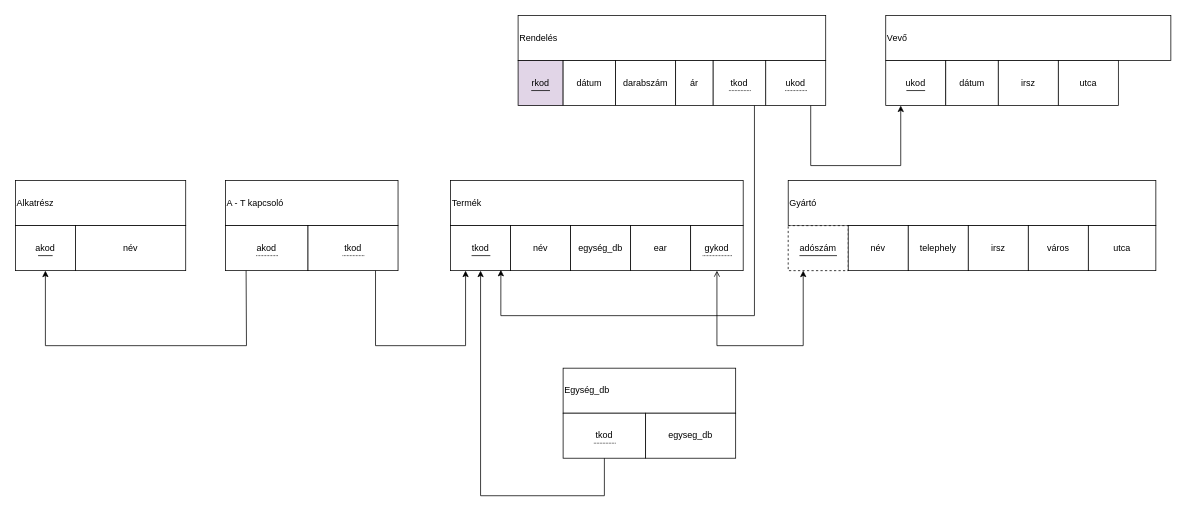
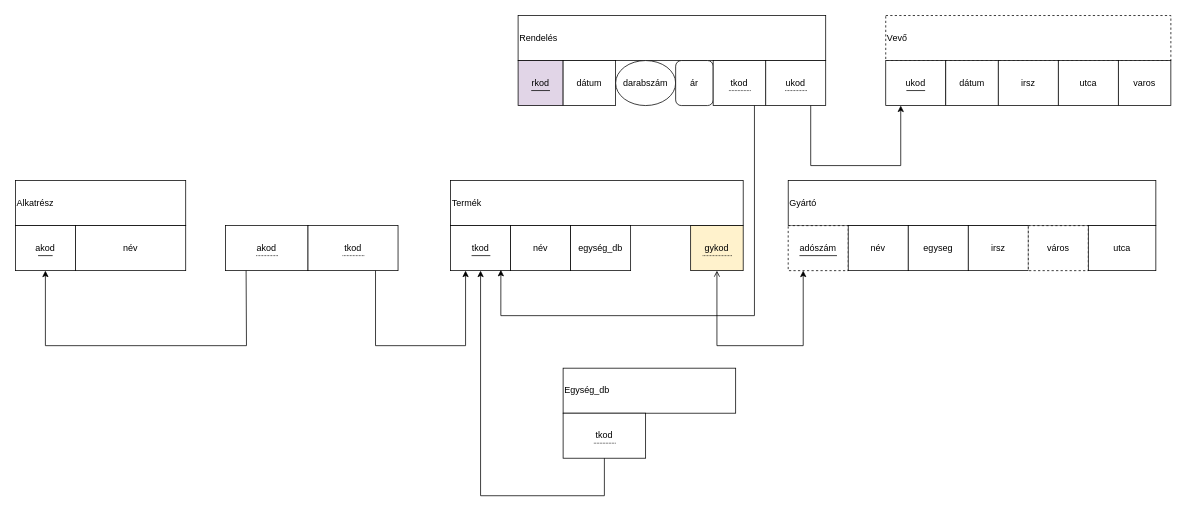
  <mxCell id="0" />
  <mxCell id="1" parent="0" />
  <mxCell id="2" value="" style="group" parent="1" vertex="1" connectable="0"><mxGeometry x="690" y="20" width="410" height="120" as="geometry" /></mxCell>
  <mxCell id="3" value="Rendelés" style="rounded=0;whiteSpace=wrap;html=1;align=left;" parent="2" vertex="1"><mxGeometry width="410" height="60" as="geometry" /></mxCell>
  <mxCell id="4" value="rkod" style="rounded=0;whiteSpace=wrap;html=1;fillColor=#e1d5e7;" parent="2" vertex="1"><mxGeometry y="60" width="60" height="60" as="geometry" /></mxCell>
  <mxCell id="5" value="dátum" style="rounded=0;whiteSpace=wrap;html=1;" parent="2" vertex="1"><mxGeometry x="60" y="60" width="70" height="60" as="geometry" /></mxCell>
- <mxCell id="6" value="darabszám" style="rounded=0;whiteSpace=wrap;html=1;" parent="2" vertex="1"><mxGeometry x="130" y="60" width="80" height="60" as="geometry" /></mxCell>
- <mxCell id="7" value="ár" style="rounded=0;whiteSpace=wrap;html=1;" parent="2" vertex="1"><mxGeometry x="210" y="60" width="50" height="60" as="geometry" /></mxCell>
+ <mxCell id="6" value="darabszám" style="ellipse;whiteSpace=wrap;html=1;" parent="2" vertex="1"><mxGeometry x="130" y="60" width="80" height="60" as="geometry" /></mxCell>
+ <mxCell id="7" value="ár" style="whiteSpace=wrap;html=1;rounded=1;" parent="2" vertex="1"><mxGeometry x="210" y="60" width="50" height="60" as="geometry" /></mxCell>
  <mxCell id="8" value="ukod" style="rounded=0;whiteSpace=wrap;html=1;" parent="2" vertex="1"><mxGeometry x="330" y="60" width="80" height="60" as="geometry" /></mxCell>
  <mxCell id="9" value="tkod" style="rounded=0;whiteSpace=wrap;html=1;" parent="2" vertex="1"><mxGeometry x="260" y="60" width="70" height="60" as="geometry" /></mxCell>
  <mxCell id="10" value="" style="endArrow=none;html=1;rounded=0;" parent="2" edge="1"><mxGeometry width="50" height="50" relative="1" as="geometry"><mxPoint x="17.5" y="100" as="sourcePoint" /><mxPoint x="42.5" y="100" as="targetPoint" /></mxGeometry></mxCell>
  <mxCell id="11" value="" style="endArrow=none;html=1;rounded=0;dashed=1;dashPattern=1 1;" parent="2" edge="1"><mxGeometry width="50" height="50" relative="1" as="geometry"><mxPoint x="385" y="100" as="sourcePoint" /><mxPoint x="355" y="100" as="targetPoint" /></mxGeometry></mxCell>
  <mxCell id="12" value="" style="endArrow=none;html=1;rounded=0;dashed=1;dashPattern=1 1;" parent="2" edge="1"><mxGeometry width="50" height="50" relative="1" as="geometry"><mxPoint x="310" y="100" as="sourcePoint" /><mxPoint x="280" y="100" as="targetPoint" /></mxGeometry></mxCell>
  <mxCell id="13" value="" style="group" parent="1" vertex="1" connectable="0"><mxGeometry x="600" y="240" width="400" height="120" as="geometry" /></mxCell>
  <mxCell id="14" value="Termék" style="rounded=0;whiteSpace=wrap;html=1;align=left;" parent="13" vertex="1"><mxGeometry width="390" height="60" as="geometry" /></mxCell>
  <mxCell id="15" value="tkod" style="rounded=0;whiteSpace=wrap;html=1;" parent="13" vertex="1"><mxGeometry y="60" width="80" height="60" as="geometry" /></mxCell>
  <mxCell id="16" value="név" style="rounded=0;whiteSpace=wrap;html=1;" parent="13" vertex="1"><mxGeometry x="80" y="60" width="80" height="60" as="geometry" /></mxCell>
  <mxCell id="17" value="egység_db" style="rounded=0;whiteSpace=wrap;html=1;" parent="13" vertex="1"><mxGeometry x="160" y="60" width="80" height="60" as="geometry" /></mxCell>
- <mxCell id="18" value="ear" style="rounded=0;whiteSpace=wrap;html=1;" parent="13" vertex="1"><mxGeometry x="240" y="60" width="80" height="60" as="geometry" /></mxCell>
- <mxCell id="19" value="gykod" style="rounded=0;whiteSpace=wrap;html=1;" parent="13" vertex="1"><mxGeometry x="320" y="60" width="70" height="60" as="geometry" /></mxCell>
+ <mxCell id="19" value="gykod" style="rounded=0;whiteSpace=wrap;html=1;fillColor=#fff2cc;" parent="13" vertex="1"><mxGeometry x="320" y="60" width="70" height="60" as="geometry" /></mxCell>
  <mxCell id="20" value="" style="endArrow=none;html=1;rounded=0;dashed=1;dashPattern=1 1;exitX=0.714;exitY=0.667;exitDx=0;exitDy=0;exitPerimeter=0;" parent="13" edge="1"><mxGeometry width="50" height="50" relative="1" as="geometry"><mxPoint x="374.99" y="100.02" as="sourcePoint" /><mxPoint x="335.01" y="100" as="targetPoint" /></mxGeometry></mxCell>
  <mxCell id="21" value="" style="group" parent="1" vertex="1" connectable="0"><mxGeometry x="20" y="240" width="240" height="120" as="geometry" /></mxCell>
  <mxCell id="22" value="Alkatrész" style="rounded=0;whiteSpace=wrap;html=1;align=left;" parent="21" vertex="1"><mxGeometry width="227.027" height="60" as="geometry" /></mxCell>
  <mxCell id="23" value="akod" style="rounded=0;whiteSpace=wrap;html=1;" parent="21" vertex="1"><mxGeometry y="60" width="80" height="60" as="geometry" /></mxCell>
  <mxCell id="24" value="név" style="rounded=0;whiteSpace=wrap;html=1;" parent="21" vertex="1"><mxGeometry x="80" y="60" width="147.03" height="60" as="geometry" /></mxCell>
  <mxCell id="25" value="" style="endArrow=none;html=1;rounded=0;" parent="21" edge="1"><mxGeometry width="50" height="50" relative="1" as="geometry"><mxPoint x="30.216" y="100" as="sourcePoint" /><mxPoint x="49.676" y="100" as="targetPoint" /></mxGeometry></mxCell>
  <mxCell id="26" value="" style="group" parent="1" vertex="1" connectable="0"><mxGeometry x="1180" y="20" width="400" height="120" as="geometry" /></mxCell>
- <mxCell id="27" value="Vevő" style="rounded=0;whiteSpace=wrap;html=1;align=left;" parent="26" vertex="1"><mxGeometry width="380" height="60" as="geometry" /></mxCell>
+ <mxCell id="27" value="Vevő" style="rounded=0;whiteSpace=wrap;html=1;align=left;dashed=1;" parent="26" vertex="1"><mxGeometry width="380" height="60" as="geometry" /></mxCell>
  <mxCell id="28" value="ukod" style="rounded=0;whiteSpace=wrap;html=1;" parent="26" vertex="1"><mxGeometry y="60" width="80" height="60" as="geometry" /></mxCell>
  <mxCell id="29" value="dátum" style="rounded=0;whiteSpace=wrap;html=1;" parent="26" vertex="1"><mxGeometry x="80" y="60" width="70" height="60" as="geometry" /></mxCell>
  <mxCell id="30" value="" style="endArrow=none;html=1;rounded=0;" parent="26" edge="1"><mxGeometry width="50" height="50" relative="1" as="geometry"><mxPoint x="27.5" y="100" as="sourcePoint" /><mxPoint x="52.5" y="100" as="targetPoint" /></mxGeometry></mxCell>
  <mxCell id="31" value="irsz" style="rounded=0;whiteSpace=wrap;html=1;" parent="26" vertex="1"><mxGeometry x="150" y="60" width="80" height="60" as="geometry" /></mxCell>
  <mxCell id="32" value="utca" style="rounded=0;whiteSpace=wrap;html=1;" parent="26" vertex="1"><mxGeometry x="230" y="60" width="80" height="60" as="geometry" /></mxCell>
+ <mxCell id="33" value="varos" style="rounded=0;whiteSpace=wrap;html=1;" parent="26" vertex="1"><mxGeometry x="310" y="60" width="70" height="60" as="geometry" /></mxCell>
  <mxCell id="34" value="" style="group" parent="1" vertex="1" connectable="0"><mxGeometry x="1050" y="240" width="510" height="120" as="geometry" /></mxCell>
  <mxCell id="35" value="Gyártó" style="rounded=0;whiteSpace=wrap;html=1;align=left;" parent="34" vertex="1"><mxGeometry width="490" height="60" as="geometry" /></mxCell>
  <mxCell id="36" value="adószám" style="rounded=0;whiteSpace=wrap;html=1;dashed=1;" parent="34" vertex="1"><mxGeometry y="60" width="80" height="60" as="geometry" /></mxCell>
  <mxCell id="37" value="név" style="rounded=0;whiteSpace=wrap;html=1;" parent="34" vertex="1"><mxGeometry x="80" y="60" width="80" height="60" as="geometry" /></mxCell>
- <mxCell id="38" value="telephely" style="rounded=0;whiteSpace=wrap;html=1;" parent="34" vertex="1"><mxGeometry x="160" y="60" width="80" height="60" as="geometry" /></mxCell>
+ <mxCell id="38" value="egyseg" style="rounded=0;whiteSpace=wrap;html=1;" parent="34" vertex="1"><mxGeometry x="160" y="60" width="80" height="60" as="geometry" /></mxCell>
  <mxCell id="39" value="" style="endArrow=none;html=1;rounded=0;entryX=0.75;entryY=0.667;entryDx=0;entryDy=0;entryPerimeter=0;" parent="34" edge="1"><mxGeometry width="50" height="50" relative="1" as="geometry"><mxPoint x="15" y="100" as="sourcePoint" /><mxPoint x="65.0" y="100.02" as="targetPoint" /></mxGeometry></mxCell>
  <mxCell id="40" value="irsz" style="rounded=0;whiteSpace=wrap;html=1;" parent="34" vertex="1"><mxGeometry x="240" y="60" width="80" height="60" as="geometry" /></mxCell>
- <mxCell id="41" value="város" style="rounded=0;whiteSpace=wrap;html=1;" parent="34" vertex="1"><mxGeometry x="320" y="60" width="80" height="60" as="geometry" /></mxCell>
+ <mxCell id="41" value="város" style="rounded=0;whiteSpace=wrap;html=1;dashed=1;" parent="34" vertex="1"><mxGeometry x="320" y="60" width="80" height="60" as="geometry" /></mxCell>
  <mxCell id="42" value="utca" style="rounded=0;whiteSpace=wrap;html=1;" parent="34" vertex="1"><mxGeometry x="400" y="60" width="90" height="60" as="geometry" /></mxCell>
  <mxCell id="43" value="" style="endArrow=none;html=1;rounded=0;entryX=0.75;entryY=1;entryDx=0;entryDy=0;exitX=0.25;exitY=1;exitDx=0;exitDy=0;startArrow=classic;startFill=1;endFill=0;" parent="1" source="28" target="8" edge="1"><mxGeometry width="50" height="50" relative="1" as="geometry"><mxPoint x="1200" y="150" as="sourcePoint" /><mxPoint x="1010" y="180" as="targetPoint" /><Array as="points"><mxPoint x="1200" y="220" /><mxPoint x="1080" y="220" /></Array></mxGeometry></mxCell>
  <mxCell id="44" value="" style="endArrow=none;html=1;rounded=0;entryX=0.75;entryY=1;entryDx=0;entryDy=0;exitX=0.838;exitY=0.983;exitDx=0;exitDy=0;startArrow=classic;startFill=1;endFill=0;exitPerimeter=0;" parent="1" source="15" edge="1"><mxGeometry width="50" height="50" relative="1" as="geometry"><mxPoint x="1125" y="140" as="sourcePoint" /><mxPoint x="1005" y="140" as="targetPoint" /><Array as="points"><mxPoint x="667" y="420" /><mxPoint x="1005" y="420" /></Array></mxGeometry></mxCell>
  <mxCell id="45" value="" style="group" parent="1" vertex="1" connectable="0"><mxGeometry x="300" y="240" width="370" height="120" as="geometry" /></mxCell>
- <mxCell id="46" value="A - T kapcsoló" style="rounded=0;whiteSpace=wrap;html=1;align=left;" parent="45" vertex="1"><mxGeometry width="230" height="60" as="geometry" /></mxCell>
  <mxCell id="47" value="akod" style="rounded=0;whiteSpace=wrap;html=1;" parent="45" vertex="1"><mxGeometry y="60" width="110" height="60" as="geometry" /></mxCell>
  <mxCell id="48" value="tkod" style="rounded=0;whiteSpace=wrap;html=1;" parent="45" vertex="1"><mxGeometry x="110" y="60" width="120" height="60" as="geometry" /></mxCell>
  <mxCell id="49" value="" style="endArrow=none;html=1;rounded=0;" parent="45" edge="1"><mxGeometry width="50" height="50" relative="1" as="geometry"><mxPoint x="328" y="100" as="sourcePoint" /><mxPoint x="353" y="100" as="targetPoint" /></mxGeometry></mxCell>
  <mxCell id="50" value="" style="endArrow=none;html=1;rounded=0;dashed=1;dashPattern=1 1;" parent="45" edge="1"><mxGeometry width="50" height="50" relative="1" as="geometry"><mxPoint x="185" y="100" as="sourcePoint" /><mxPoint x="155" y="100" as="targetPoint" /></mxGeometry></mxCell>
  <mxCell id="51" value="" style="endArrow=none;html=1;rounded=0;dashed=1;dashPattern=1 1;" parent="45" edge="1"><mxGeometry width="50" height="50" relative="1" as="geometry"><mxPoint x="70" y="100" as="sourcePoint" /><mxPoint x="40" y="100" as="targetPoint" /></mxGeometry></mxCell>
  <mxCell id="52" value="" style="endArrow=none;html=1;rounded=0;entryX=0.25;entryY=1;entryDx=0;entryDy=0;startArrow=classic;startFill=1;endFill=0;" parent="1" source="23" target="47" edge="1"><mxGeometry width="50" height="50" relative="1" as="geometry"><mxPoint x="1210" y="150" as="sourcePoint" /><mxPoint x="1090" y="150" as="targetPoint" /><Array as="points"><mxPoint x="60" y="460" /><mxPoint x="328" y="460" /></Array></mxGeometry></mxCell>
  <mxCell id="53" value="" style="endArrow=none;html=1;rounded=0;entryX=0.75;entryY=1;entryDx=0;entryDy=0;startArrow=classic;startFill=1;endFill=0;" parent="1" target="48" edge="1"><mxGeometry width="50" height="50" relative="1" as="geometry"><mxPoint x="620" y="360" as="sourcePoint" /><mxPoint x="1118" y="370" as="targetPoint" /><Array as="points"><mxPoint x="620" y="460" /><mxPoint x="500" y="460" /></Array></mxGeometry></mxCell>
  <mxCell id="54" value="" style="endArrow=open;html=1;rounded=0;entryX=0.5;entryY=1;entryDx=0;entryDy=0;startArrow=classic;startFill=1;endFill=0;exitX=0.25;exitY=1;exitDx=0;exitDy=0;" parent="1" source="36" target="19" edge="1"><mxGeometry width="50" height="50" relative="1" as="geometry"><mxPoint x="1410" y="370" as="sourcePoint" /><mxPoint x="1290" y="370" as="targetPoint" /><Array as="points"><mxPoint x="1070" y="460" /><mxPoint x="955" y="460" /></Array></mxGeometry></mxCell>
  <mxCell id="55" value="" style="group" parent="1" vertex="1" connectable="0"><mxGeometry x="750" y="490" width="230" height="120" as="geometry" /></mxCell>
  <mxCell id="56" value="Egység_db" style="rounded=0;whiteSpace=wrap;html=1;align=left;" parent="55" vertex="1"><mxGeometry width="230" height="60" as="geometry" /></mxCell>
  <mxCell id="57" value="tkod" style="rounded=0;whiteSpace=wrap;html=1;" parent="55" vertex="1"><mxGeometry y="60" width="110" height="60" as="geometry" /></mxCell>
- <mxCell id="58" value="egyseg_db" style="rounded=0;whiteSpace=wrap;html=1;" parent="55" vertex="1"><mxGeometry x="110" y="60" width="120" height="60" as="geometry" /></mxCell>
  <mxCell id="59" value="" style="endArrow=none;html=1;rounded=0;dashed=1;dashPattern=1 1;" edge="1" parent="55"><mxGeometry width="50" height="50" relative="1" as="geometry"><mxPoint x="70" y="100" as="sourcePoint" /><mxPoint x="40" y="100" as="targetPoint" /></mxGeometry></mxCell>
  <mxCell id="60" value="" style="endArrow=none;html=1;rounded=0;entryX=0.5;entryY=1;entryDx=0;entryDy=0;startArrow=classic;startFill=1;endFill=0;" parent="1" target="57" edge="1"><mxGeometry width="50" height="50" relative="1" as="geometry"><mxPoint y="360" as="sourcePoint" x="640" /><mxPoint x="510" y="370" as="targetPoint" /><Array as="points"><mxPoint y="660" x="640" /><mxPoint x="805" y="660" /></Array></mxGeometry></mxCell>
